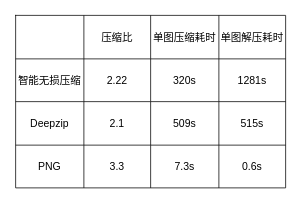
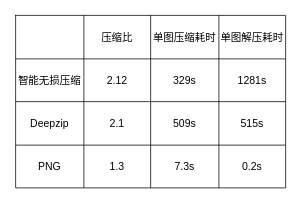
  <mxCell id="0" />
  <mxCell id="1" parent="0" />
  <mxCell id="2" value="" style="shape=table;startSize=0;container=1;collapsible=0;childLayout=tableLayout;" vertex="1" parent="1"><mxGeometry x="20" y="20" width="360" height="230" as="geometry" /></mxCell>
  <mxCell id="3" value="" style="shape=tableRow;horizontal=0;startSize=0;swimlaneHead=0;swimlaneBody=0;strokeColor=inherit;top=0;left=0;bottom=0;right=0;collapsible=0;dropTarget=0;fillColor=none;points=[[0,0.5],[1,0.5]];portConstraint=eastwest;" vertex="1" parent="2"><mxGeometry width="360" height="58" as="geometry" /></mxCell>
  <mxCell id="4" value="" style="shape=partialRectangle;html=1;whiteSpace=wrap;connectable=0;strokeColor=inherit;overflow=hidden;fillColor=none;top=0;left=0;bottom=0;right=0;pointerEvents=1;" vertex="1" parent="3"><mxGeometry width="91" height="58" as="geometry"><mxRectangle width="91" height="58" as="alternateBounds" /></mxGeometry></mxCell>
  <mxCell id="5" value="&lt;font style=&quot;font-size: 14px;&quot;&gt;压缩比&lt;/font&gt;" style="shape=partialRectangle;html=1;whiteSpace=wrap;connectable=0;strokeColor=inherit;overflow=hidden;fillColor=none;top=0;left=0;bottom=0;right=0;pointerEvents=1;" vertex="1" parent="3"><mxGeometry x="91" width="89" height="58" as="geometry"><mxRectangle width="89" height="58" as="alternateBounds" /></mxGeometry></mxCell>
  <mxCell id="6" value="&lt;font style=&quot;font-size: 14px;&quot;&gt;单图压缩耗时&lt;/font&gt;" style="shape=partialRectangle;html=1;whiteSpace=wrap;connectable=0;strokeColor=inherit;overflow=hidden;fillColor=none;top=0;left=0;bottom=0;right=0;pointerEvents=1;" vertex="1" parent="3"><mxGeometry x="180" width="91" height="58" as="geometry"><mxRectangle width="91" height="58" as="alternateBounds" /></mxGeometry></mxCell>
  <mxCell id="7" value="&lt;font style=&quot;font-size: 14px;&quot;&gt;单图解压耗时&lt;/font&gt;" style="shape=partialRectangle;html=1;whiteSpace=wrap;connectable=0;strokeColor=inherit;overflow=hidden;fillColor=none;top=0;left=0;bottom=0;right=0;pointerEvents=1;" vertex="1" parent="3"><mxGeometry x="271" width="89" height="58" as="geometry"><mxRectangle width="89" height="58" as="alternateBounds" /></mxGeometry></mxCell>
  <mxCell id="8" value="" style="shape=tableRow;horizontal=0;startSize=0;swimlaneHead=0;swimlaneBody=0;strokeColor=inherit;top=0;left=0;bottom=0;right=0;collapsible=0;dropTarget=0;fillColor=none;points=[[0,0.5],[1,0.5]];portConstraint=eastwest;" vertex="1" parent="2"><mxGeometry y="58" width="360" height="57" as="geometry" /></mxCell>
  <mxCell id="9" value="&lt;font style=&quot;font-size: 14px;&quot;&gt;智能无损压缩&lt;/font&gt;" style="shape=partialRectangle;html=1;whiteSpace=wrap;connectable=0;strokeColor=inherit;overflow=hidden;fillColor=none;top=0;left=0;bottom=0;right=0;pointerEvents=1;" vertex="1" parent="8"><mxGeometry width="91" height="57" as="geometry"><mxRectangle width="91" height="57" as="alternateBounds" /></mxGeometry></mxCell>
- <mxCell id="10" value="&lt;font style=&quot;font-size: 14px;&quot;&gt;2.22&lt;/font&gt;" style="shape=partialRectangle;html=1;whiteSpace=wrap;connectable=0;strokeColor=inherit;overflow=hidden;fillColor=none;top=0;left=0;bottom=0;right=0;pointerEvents=1;" vertex="1" parent="8"><mxGeometry x="91" width="89" height="57" as="geometry"><mxRectangle width="89" height="57" as="alternateBounds" /></mxGeometry></mxCell>
- <mxCell id="11" value="&lt;font style=&quot;font-size: 14px;&quot;&gt;320s&lt;/font&gt;" style="shape=partialRectangle;html=1;whiteSpace=wrap;connectable=0;strokeColor=inherit;overflow=hidden;fillColor=none;top=0;left=0;bottom=0;right=0;pointerEvents=1;" vertex="1" parent="8"><mxGeometry x="180" width="91" height="57" as="geometry"><mxRectangle width="91" height="57" as="alternateBounds" /></mxGeometry></mxCell>
+ <mxCell id="10" value="&lt;font style=&quot;font-size: 14px;&quot;&gt;2.12&lt;/font&gt;" style="shape=partialRectangle;html=1;whiteSpace=wrap;connectable=0;strokeColor=inherit;overflow=hidden;fillColor=none;top=0;left=0;bottom=0;right=0;pointerEvents=1;" vertex="1" parent="8"><mxGeometry x="91" width="89" height="57" as="geometry"><mxRectangle width="89" height="57" as="alternateBounds" /></mxGeometry></mxCell>
+ <mxCell id="11" value="&lt;font style=&quot;font-size: 14px;&quot;&gt;329s&lt;/font&gt;" style="shape=partialRectangle;html=1;whiteSpace=wrap;connectable=0;strokeColor=inherit;overflow=hidden;fillColor=none;top=0;left=0;bottom=0;right=0;pointerEvents=1;" vertex="1" parent="8"><mxGeometry x="180" width="91" height="57" as="geometry"><mxRectangle width="91" height="57" as="alternateBounds" /></mxGeometry></mxCell>
  <mxCell id="12" value="&lt;font style=&quot;font-size: 14px;&quot;&gt;1281s&lt;/font&gt;" style="shape=partialRectangle;html=1;whiteSpace=wrap;connectable=0;strokeColor=inherit;overflow=hidden;fillColor=none;top=0;left=0;bottom=0;right=0;pointerEvents=1;" vertex="1" parent="8"><mxGeometry x="271" width="89" height="57" as="geometry"><mxRectangle width="89" height="57" as="alternateBounds" /></mxGeometry></mxCell>
  <mxCell id="13" value="" style="shape=tableRow;horizontal=0;startSize=0;swimlaneHead=0;swimlaneBody=0;strokeColor=inherit;top=0;left=0;bottom=0;right=0;collapsible=0;dropTarget=0;fillColor=none;points=[[0,0.5],[1,0.5]];portConstraint=eastwest;" vertex="1" parent="2"><mxGeometry y="115" width="360" height="58" as="geometry" /></mxCell>
  <mxCell id="14" value="&lt;font style=&quot;font-size: 14px;&quot;&gt;Deepzip&lt;/font&gt;" style="shape=partialRectangle;html=1;whiteSpace=wrap;connectable=0;strokeColor=inherit;overflow=hidden;fillColor=none;top=0;left=0;bottom=0;right=0;pointerEvents=1;" vertex="1" parent="13"><mxGeometry width="91" height="58" as="geometry"><mxRectangle width="91" height="58" as="alternateBounds" /></mxGeometry></mxCell>
  <mxCell id="15" value="&lt;font style=&quot;font-size: 14px;&quot;&gt;2.1&lt;/font&gt;" style="shape=partialRectangle;html=1;whiteSpace=wrap;connectable=0;strokeColor=inherit;overflow=hidden;fillColor=none;top=0;left=0;bottom=0;right=0;pointerEvents=1;" vertex="1" parent="13"><mxGeometry x="91" width="89" height="58" as="geometry"><mxRectangle width="89" height="58" as="alternateBounds" /></mxGeometry></mxCell>
  <mxCell id="16" value="&lt;font style=&quot;font-size: 14px;&quot;&gt;509s&lt;/font&gt;" style="shape=partialRectangle;html=1;whiteSpace=wrap;connectable=0;strokeColor=inherit;overflow=hidden;fillColor=none;top=0;left=0;bottom=0;right=0;pointerEvents=1;" vertex="1" parent="13"><mxGeometry x="180" width="91" height="58" as="geometry"><mxRectangle width="91" height="58" as="alternateBounds" /></mxGeometry></mxCell>
  <mxCell id="17" value="&lt;font style=&quot;font-size: 14px;&quot;&gt;515s&lt;/font&gt;" style="shape=partialRectangle;html=1;whiteSpace=wrap;connectable=0;strokeColor=inherit;overflow=hidden;fillColor=none;top=0;left=0;bottom=0;right=0;pointerEvents=1;" vertex="1" parent="13"><mxGeometry x="271" width="89" height="58" as="geometry"><mxRectangle width="89" height="58" as="alternateBounds" /></mxGeometry></mxCell>
  <mxCell id="18" value="" style="shape=tableRow;horizontal=0;startSize=0;swimlaneHead=0;swimlaneBody=0;strokeColor=inherit;top=0;left=0;bottom=0;right=0;collapsible=0;dropTarget=0;fillColor=none;points=[[0,0.5],[1,0.5]];portConstraint=eastwest;" vertex="1" parent="2"><mxGeometry y="173" width="360" height="57" as="geometry" /></mxCell>
  <mxCell id="19" value="&lt;font style=&quot;font-size: 14px;&quot;&gt;PNG&lt;/font&gt;" style="shape=partialRectangle;html=1;whiteSpace=wrap;connectable=0;strokeColor=inherit;overflow=hidden;fillColor=none;top=0;left=0;bottom=0;right=0;pointerEvents=1;" vertex="1" parent="18"><mxGeometry width="91" height="57" as="geometry"><mxRectangle width="91" height="57" as="alternateBounds" /></mxGeometry></mxCell>
- <mxCell id="20" value="&lt;font style=&quot;font-size: 14px;&quot;&gt;3.3&lt;/font&gt;" style="shape=partialRectangle;html=1;whiteSpace=wrap;connectable=0;strokeColor=inherit;overflow=hidden;fillColor=none;top=0;left=0;bottom=0;right=0;pointerEvents=1;" vertex="1" parent="18"><mxGeometry x="91" width="89" height="57" as="geometry"><mxRectangle width="89" height="57" as="alternateBounds" /></mxGeometry></mxCell>
+ <mxCell id="20" value="&lt;font style=&quot;font-size: 14px;&quot;&gt;1.3&lt;/font&gt;" style="shape=partialRectangle;html=1;whiteSpace=wrap;connectable=0;strokeColor=inherit;overflow=hidden;fillColor=none;top=0;left=0;bottom=0;right=0;pointerEvents=1;" vertex="1" parent="18"><mxGeometry x="91" width="89" height="57" as="geometry"><mxRectangle width="89" height="57" as="alternateBounds" /></mxGeometry></mxCell>
  <mxCell id="21" value="&lt;font style=&quot;font-size: 14px;&quot;&gt;7.3s&lt;/font&gt;" style="shape=partialRectangle;html=1;whiteSpace=wrap;connectable=0;strokeColor=inherit;overflow=hidden;fillColor=none;top=0;left=0;bottom=0;right=0;pointerEvents=1;" vertex="1" parent="18"><mxGeometry x="180" width="91" height="57" as="geometry"><mxRectangle width="91" height="57" as="alternateBounds" /></mxGeometry></mxCell>
- <mxCell id="22" value="&lt;font style=&quot;font-size: 14px;&quot;&gt;0.6s&lt;/font&gt;" style="shape=partialRectangle;html=1;whiteSpace=wrap;connectable=0;strokeColor=inherit;overflow=hidden;fillColor=none;top=0;left=0;bottom=0;right=0;pointerEvents=1;" vertex="1" parent="18"><mxGeometry x="271" width="89" height="57" as="geometry"><mxRectangle width="89" height="57" as="alternateBounds" /></mxGeometry></mxCell>
+ <mxCell id="22" value="&lt;font style=&quot;font-size: 14px;&quot;&gt;0.2s&lt;/font&gt;" style="shape=partialRectangle;html=1;whiteSpace=wrap;connectable=0;strokeColor=inherit;overflow=hidden;fillColor=none;top=0;left=0;bottom=0;right=0;pointerEvents=1;" vertex="1" parent="18"><mxGeometry x="271" width="89" height="57" as="geometry"><mxRectangle width="89" height="57" as="alternateBounds" /></mxGeometry></mxCell>
